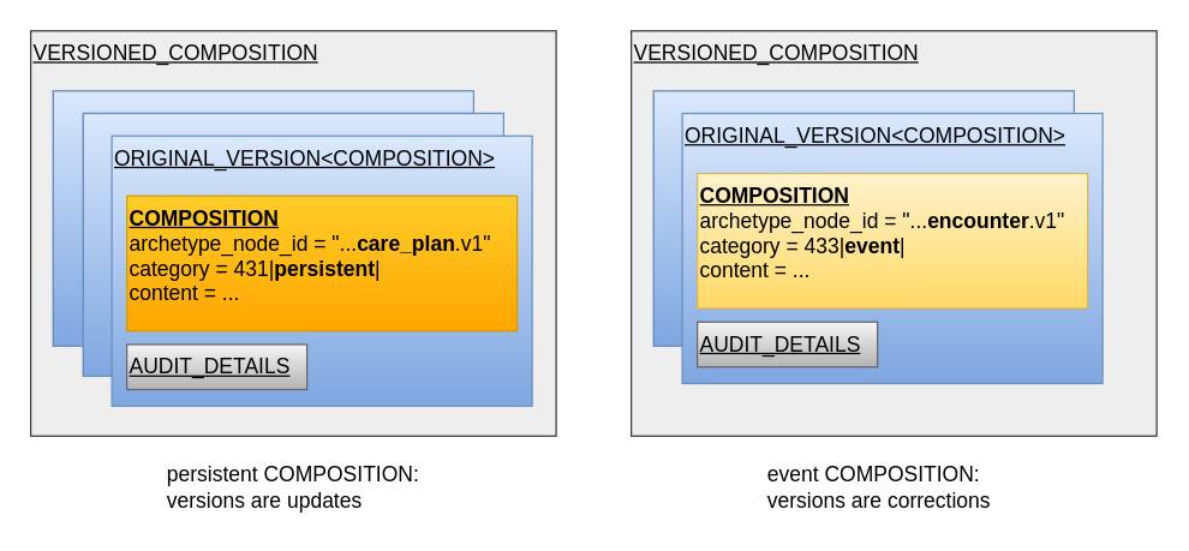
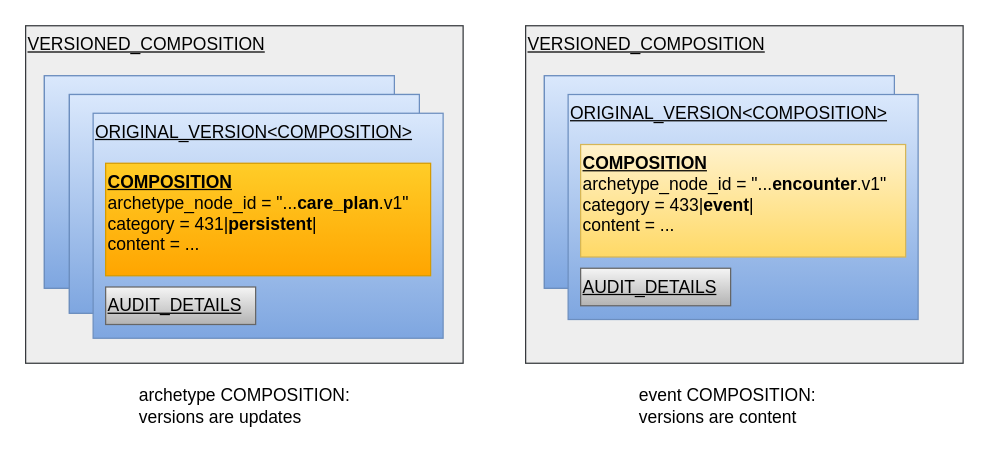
  <mxCell id="0" />
  <mxCell id="1" parent="0" />
  <mxCell id="2" value="&lt;u&gt;&lt;span&gt;VERSIONED_COMPOSITION&lt;/span&gt;&lt;/u&gt;&lt;br&gt;" style="rounded=0;whiteSpace=wrap;html=1;fontSize=14;verticalAlign=top;align=left;fillColor=#eeeeee;strokeColor=#36393d;fontStyle=0" parent="1" vertex="1"><mxGeometry x="20" y="20" width="350" height="270" as="geometry" /></mxCell>
  <mxCell id="3" value="" style="group;fillColor=#dae8fc;strokeColor=#6c8ebf;gradientColor=#7ea6e0;" parent="1" vertex="1" connectable="0"><mxGeometry x="35" y="60" width="280" height="170" as="geometry" /></mxCell>
  <mxCell id="4" value="" style="rounded=0;whiteSpace=wrap;html=1;fontSize=14;verticalAlign=top;align=left;fillColor=#dae8fc;strokeColor=#6c8ebf;gradientColor=#7ea6e0;" parent="3" vertex="1"><mxGeometry width="280" height="170" as="geometry" /></mxCell>
  <mxCell id="5" value="" style="rounded=0;whiteSpace=wrap;html=1;fontSize=14;verticalAlign=top;align=left;fillColor=#fff2cc;strokeColor=#d6b656;gradientColor=#ffd966;" parent="3" vertex="1"><mxGeometry x="70" y="72.25" width="190" height="59.5" as="geometry" /></mxCell>
  <mxCell id="6" value="" style="group" parent="3" vertex="1" connectable="0"><mxGeometry x="89" y="79.9" width="89" height="45.9" as="geometry" /></mxCell>
  <mxCell id="7" value="" style="rounded=0;whiteSpace=wrap;html=1;fontSize=14;align=left;fillColor=#f8cecc;strokeColor=#b85450;" parent="6" vertex="1"><mxGeometry width="30" height="8.5" as="geometry" /></mxCell>
  <mxCell id="8" style="edgeStyle=orthogonalEdgeStyle;rounded=0;orthogonalLoop=1;jettySize=auto;html=1;exitX=0.5;exitY=1;exitDx=0;exitDy=0;entryX=0;entryY=0.5;entryDx=0;entryDy=0;fontSize=14;endArrow=none;endFill=0;" parent="6" source="7" edge="1"><mxGeometry relative="1" as="geometry"><mxPoint x="59" y="25.5" as="targetPoint" /></mxGeometry></mxCell>
  <mxCell id="9" style="edgeStyle=orthogonalEdgeStyle;rounded=0;orthogonalLoop=1;jettySize=auto;html=1;exitX=0.5;exitY=1;exitDx=0;exitDy=0;entryX=0;entryY=0.5;entryDx=0;entryDy=0;endArrow=none;endFill=0;fontSize=14;" parent="6" source="7" edge="1"><mxGeometry relative="1" as="geometry"><mxPoint x="59" y="41.65" as="targetPoint" /></mxGeometry></mxCell>
  <mxCell id="10" value="" style="group;fillColor=#dae8fc;strokeColor=#6c8ebf;gradientColor=#7ea6e0;" parent="1" vertex="1" connectable="0"><mxGeometry x="55" y="75" width="280" height="175" as="geometry" /></mxCell>
  <mxCell id="11" value="" style="rounded=0;whiteSpace=wrap;html=1;fontSize=14;verticalAlign=top;align=left;fillColor=#dae8fc;strokeColor=#6c8ebf;gradientColor=#7ea6e0;" parent="10" vertex="1"><mxGeometry width="280" height="175" as="geometry" /></mxCell>
  <mxCell id="12" value="" style="rounded=0;whiteSpace=wrap;html=1;fontSize=14;verticalAlign=top;align=left;fillColor=#fff2cc;strokeColor=#d6b656;gradientColor=#ffd966;" parent="10" vertex="1"><mxGeometry x="70" y="70" width="190" height="61.25" as="geometry" /></mxCell>
  <mxCell id="13" value="" style="group" parent="10" vertex="1" connectable="0"><mxGeometry x="89" y="77.875" width="89" height="47.25" as="geometry" /></mxCell>
  <mxCell id="14" value="" style="rounded=0;whiteSpace=wrap;html=1;fontSize=14;align=left;fillColor=#f8cecc;strokeColor=#b85450;" parent="13" vertex="1"><mxGeometry width="30" height="8.75" as="geometry" /></mxCell>
  <mxCell id="15" value="" style="group;fontStyle=1" parent="1" vertex="1" connectable="0"><mxGeometry x="74" y="90" width="280" height="200" as="geometry" /></mxCell>
  <mxCell id="16" value="&lt;u&gt;ORIGINAL_VERSION&amp;lt;COMPOSITION&amp;gt;&lt;/u&gt;" style="rounded=0;whiteSpace=wrap;html=1;fontSize=14;verticalAlign=top;align=left;fillColor=#dae8fc;strokeColor=#6c8ebf;gradientColor=#7ea6e0;" parent="15" vertex="1"><mxGeometry width="280" height="180" as="geometry" /></mxCell>
  <mxCell id="17" value="&lt;b&gt;&lt;u&gt;COMPOSITION&lt;/u&gt;&lt;/b&gt;&lt;br&gt;archetype_node_id = &quot;...&lt;b&gt;care_plan&lt;/b&gt;.v1&quot;&lt;br&gt;category = 431|&lt;b&gt;persistent&lt;/b&gt;|&lt;br&gt;content = ..." style="rounded=0;whiteSpace=wrap;html=1;fontSize=14;verticalAlign=top;align=left;fillColor=#ffcd28;strokeColor=#d79b00;gradientColor=#ffa500;" parent="15" vertex="1"><mxGeometry x="10" y="40" width="260" height="90" as="geometry" /></mxCell>
  <mxCell id="18" value="&lt;span style=&quot;font-weight: normal&quot;&gt;&lt;u&gt;AUDIT_DETAILS&lt;/u&gt;&lt;/span&gt;" style="rounded=0;whiteSpace=wrap;html=1;fontSize=14;verticalAlign=top;align=left;fillColor=#f5f5f5;strokeColor=#666666;gradientColor=#b3b3b3;fontStyle=1" parent="15" vertex="1"><mxGeometry x="10" y="139" width="120" height="30" as="geometry" /></mxCell>
- <mxCell id="19" value="persistent COMPOSITION:&lt;br&gt;versions are updates" style="text;html=1;resizable=0;points=[];autosize=1;align=left;verticalAlign=top;spacingTop=-4;fontSize=14;fontColor=#000000;" vertex="1" parent="1"><mxGeometry x="109" y="305" width="180" height="40" as="geometry" /></mxCell>
+ <mxCell id="19" value="archetype COMPOSITION:&lt;br&gt;versions are updates" style="text;html=1;resizable=0;points=[];autosize=1;align=left;verticalAlign=top;spacingTop=-4;fontSize=14;fontColor=#000000;" vertex="1" parent="1"><mxGeometry x="109" y="305" width="180" height="40" as="geometry" /></mxCell>
  <mxCell id="20" value="&lt;u&gt;&lt;span&gt;VERSIONED_COMPOSITION&lt;/span&gt;&lt;/u&gt;&lt;br&gt;" style="rounded=0;whiteSpace=wrap;html=1;fontSize=14;verticalAlign=top;align=left;fillColor=#eeeeee;strokeColor=#36393d;fontStyle=0" vertex="1" parent="1"><mxGeometry x="420" y="20" width="350" height="270" as="geometry" /></mxCell>
  <mxCell id="21" value="" style="group;fillColor=#dae8fc;strokeColor=#6c8ebf;gradientColor=#7ea6e0;" vertex="1" connectable="0" parent="1"><mxGeometry x="435" y="60" width="280" height="170" as="geometry" /></mxCell>
  <mxCell id="22" value="" style="rounded=0;whiteSpace=wrap;html=1;fontSize=14;verticalAlign=top;align=left;fillColor=#dae8fc;strokeColor=#6c8ebf;gradientColor=#7ea6e0;" vertex="1" parent="21"><mxGeometry width="280" height="170" as="geometry" /></mxCell>
  <mxCell id="23" value="" style="rounded=0;whiteSpace=wrap;html=1;fontSize=14;verticalAlign=top;align=left;fillColor=#fff2cc;strokeColor=#d6b656;gradientColor=#ffd966;" vertex="1" parent="21"><mxGeometry x="50" y="57.25" width="190" height="59.5" as="geometry" /></mxCell>
  <mxCell id="24" value="" style="group" vertex="1" connectable="0" parent="21"><mxGeometry x="69" y="64.9" width="89" height="45.9" as="geometry" /></mxCell>
  <mxCell id="25" value="" style="rounded=0;whiteSpace=wrap;html=1;fontSize=14;align=left;fillColor=#f8cecc;strokeColor=#b85450;" vertex="1" parent="24"><mxGeometry width="30" height="8.5" as="geometry" /></mxCell>
  <mxCell id="26" style="edgeStyle=orthogonalEdgeStyle;rounded=0;orthogonalLoop=1;jettySize=auto;html=1;exitX=0.5;exitY=1;exitDx=0;exitDy=0;entryX=0;entryY=0.5;entryDx=0;entryDy=0;fontSize=14;endArrow=none;endFill=0;" edge="1" parent="24" source="25"><mxGeometry relative="1" as="geometry"><mxPoint x="59" y="25.5" as="targetPoint" /></mxGeometry></mxCell>
  <mxCell id="27" style="edgeStyle=orthogonalEdgeStyle;rounded=0;orthogonalLoop=1;jettySize=auto;html=1;exitX=0.5;exitY=1;exitDx=0;exitDy=0;entryX=0;entryY=0.5;entryDx=0;entryDy=0;endArrow=none;endFill=0;fontSize=14;" edge="1" parent="24" source="25"><mxGeometry relative="1" as="geometry"><mxPoint x="59" y="41.65" as="targetPoint" /></mxGeometry></mxCell>
  <mxCell id="28" value="" style="group;fontStyle=1" vertex="1" connectable="0" parent="1"><mxGeometry x="454" y="75" width="280" height="200" as="geometry" /></mxCell>
  <mxCell id="29" value="&lt;u&gt;ORIGINAL_VERSION&amp;lt;COMPOSITION&amp;gt;&lt;/u&gt;" style="rounded=0;whiteSpace=wrap;html=1;fontSize=14;verticalAlign=top;align=left;fillColor=#dae8fc;strokeColor=#6c8ebf;gradientColor=#7ea6e0;" vertex="1" parent="28"><mxGeometry width="280" height="180" as="geometry" /></mxCell>
  <mxCell id="30" value="&lt;b&gt;&lt;u&gt;COMPOSITION&lt;/u&gt;&lt;/b&gt;&lt;br&gt;archetype_node_id = &quot;...&lt;b&gt;encounter&lt;/b&gt;.v1&quot;&lt;br&gt;category = 433|&lt;b&gt;event&lt;/b&gt;|&lt;br&gt;content = ..." style="rounded=0;whiteSpace=wrap;html=1;fontSize=14;verticalAlign=top;align=left;fillColor=#fff2cc;strokeColor=#d6b656;gradientColor=#ffd966;" vertex="1" parent="28"><mxGeometry x="10" y="40" width="260" height="90" as="geometry" /></mxCell>
  <mxCell id="31" value="&lt;span style=&quot;font-weight: normal&quot;&gt;&lt;u&gt;AUDIT_DETAILS&lt;/u&gt;&lt;/span&gt;" style="rounded=0;whiteSpace=wrap;html=1;fontSize=14;verticalAlign=top;align=left;fillColor=#f5f5f5;strokeColor=#666666;gradientColor=#b3b3b3;fontStyle=1" vertex="1" parent="28"><mxGeometry x="10" y="139" width="120" height="30" as="geometry" /></mxCell>
- <mxCell id="32" value="event COMPOSITION:&lt;br&gt;versions are corrections" style="text;html=1;resizable=0;points=[];autosize=1;align=left;verticalAlign=top;spacingTop=-4;fontSize=14;fontColor=#000000;" vertex="1" parent="1"><mxGeometry x="509" y="305" width="160" height="40" as="geometry" /></mxCell>
+ <mxCell id="32" value="event COMPOSITION:&lt;br&gt;versions are content" style="text;html=1;resizable=0;points=[];autosize=1;align=left;verticalAlign=top;spacingTop=-4;fontSize=14;fontColor=#000000;" vertex="1" parent="1"><mxGeometry x="509" y="305" width="160" height="40" as="geometry" /></mxCell>
